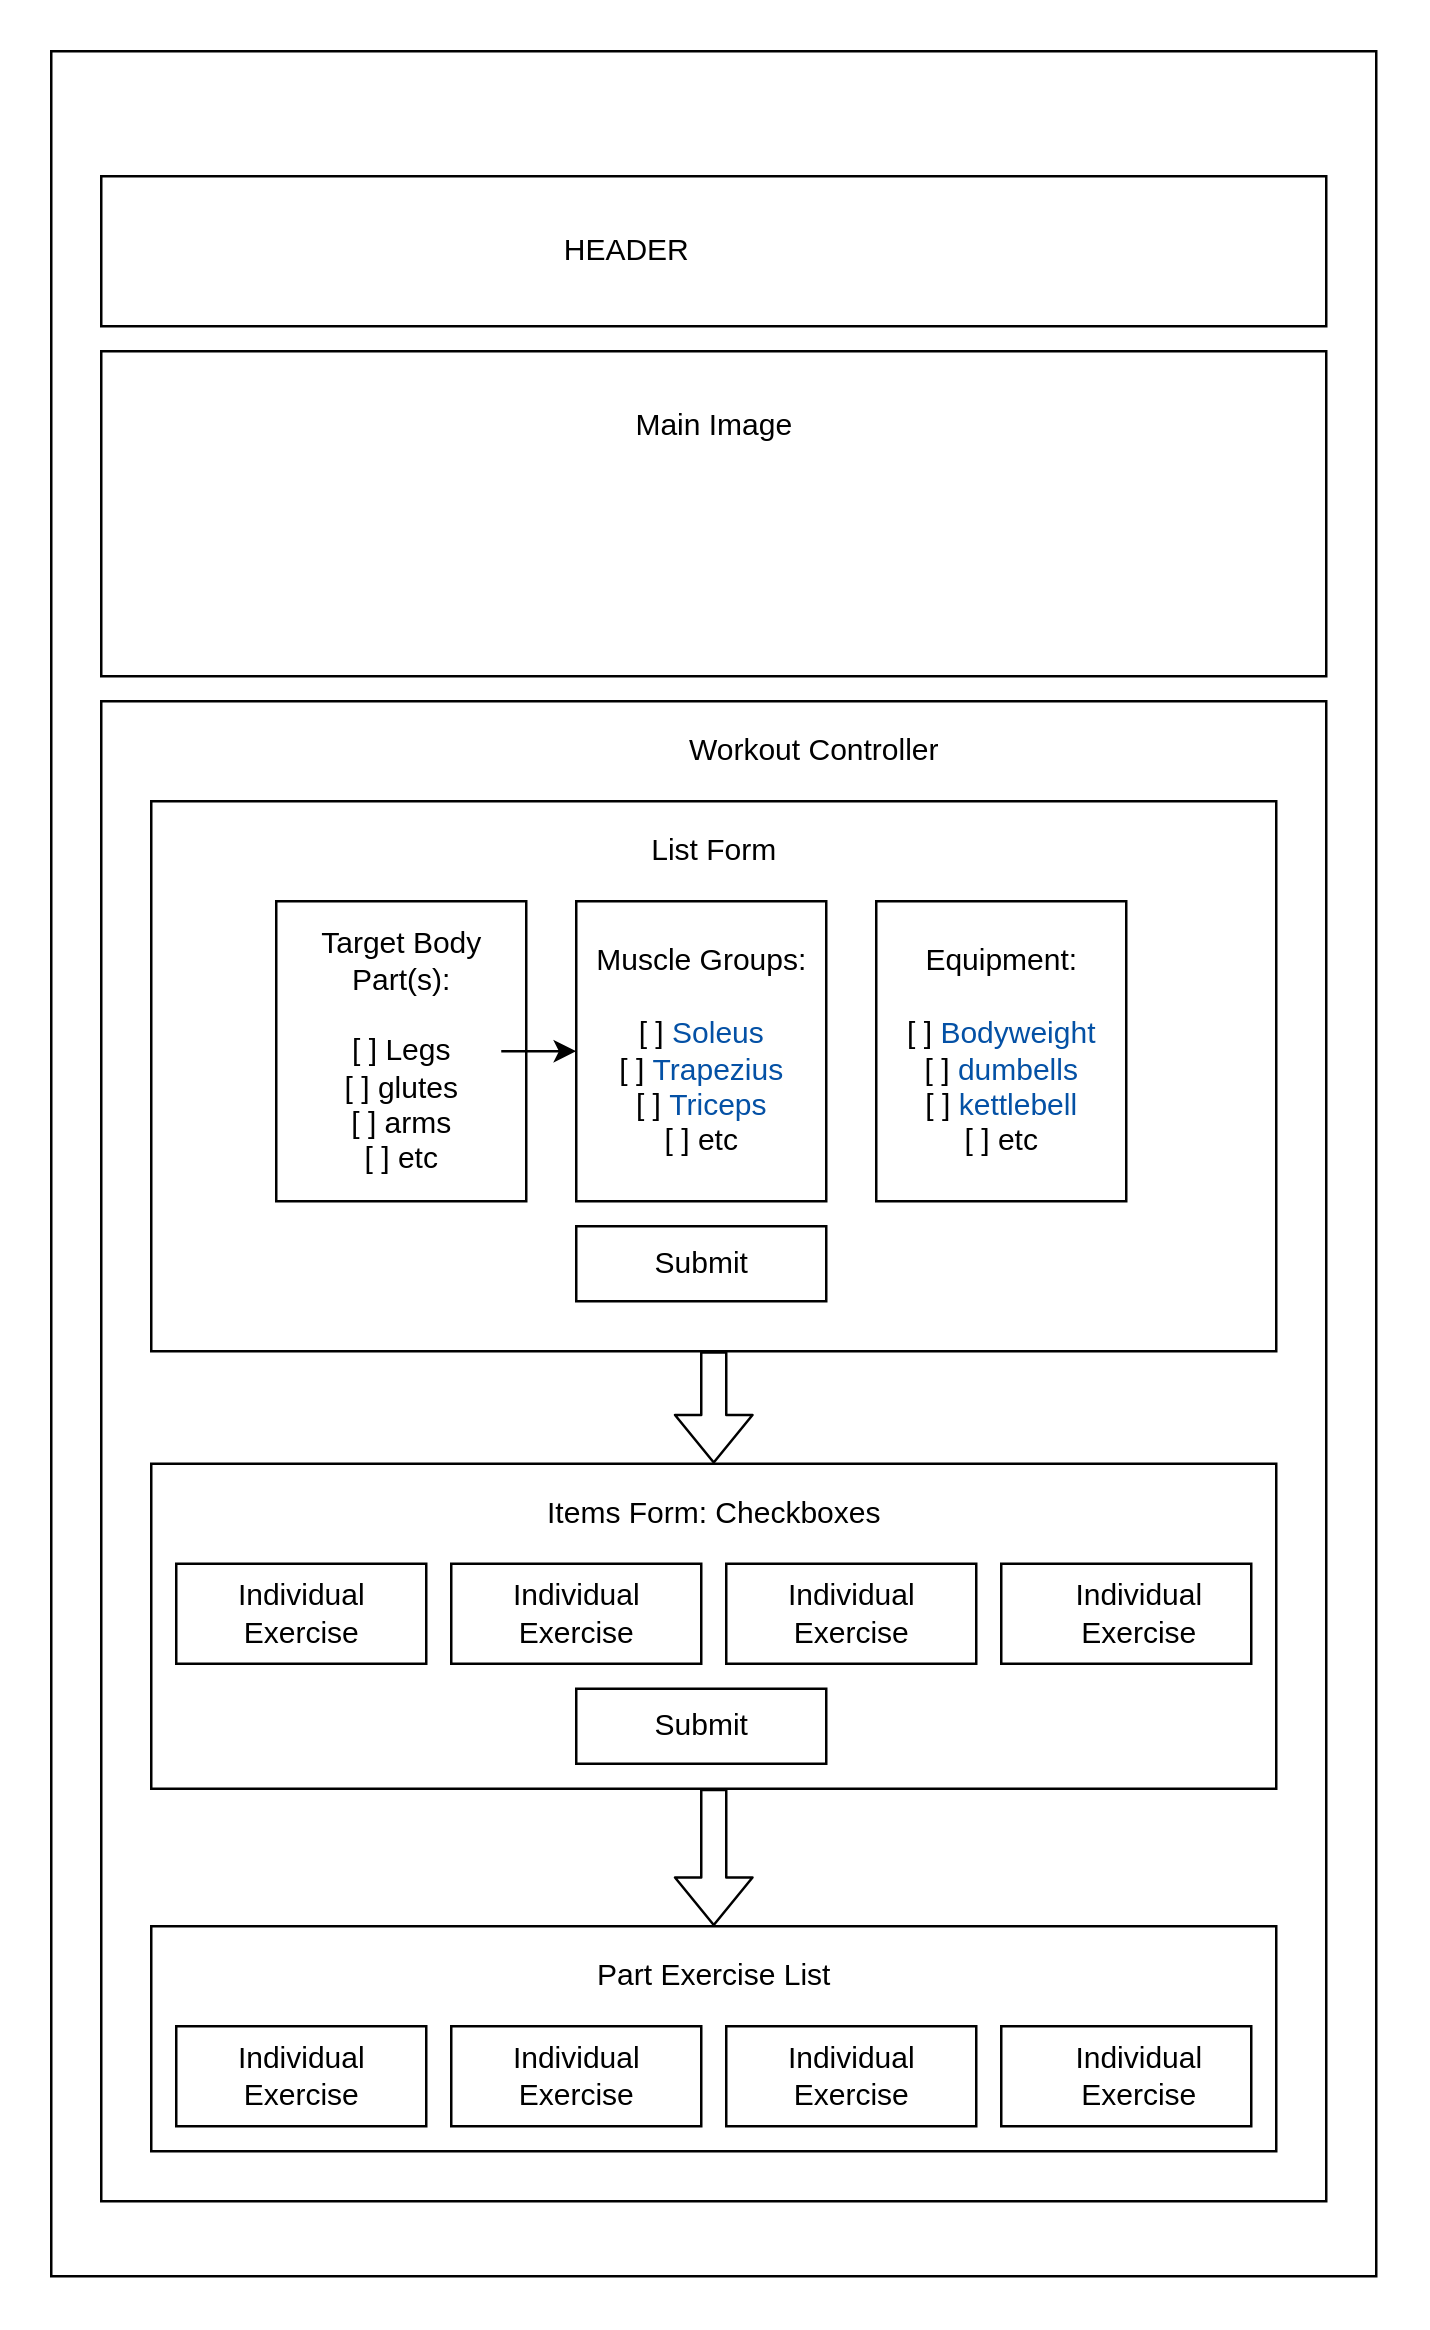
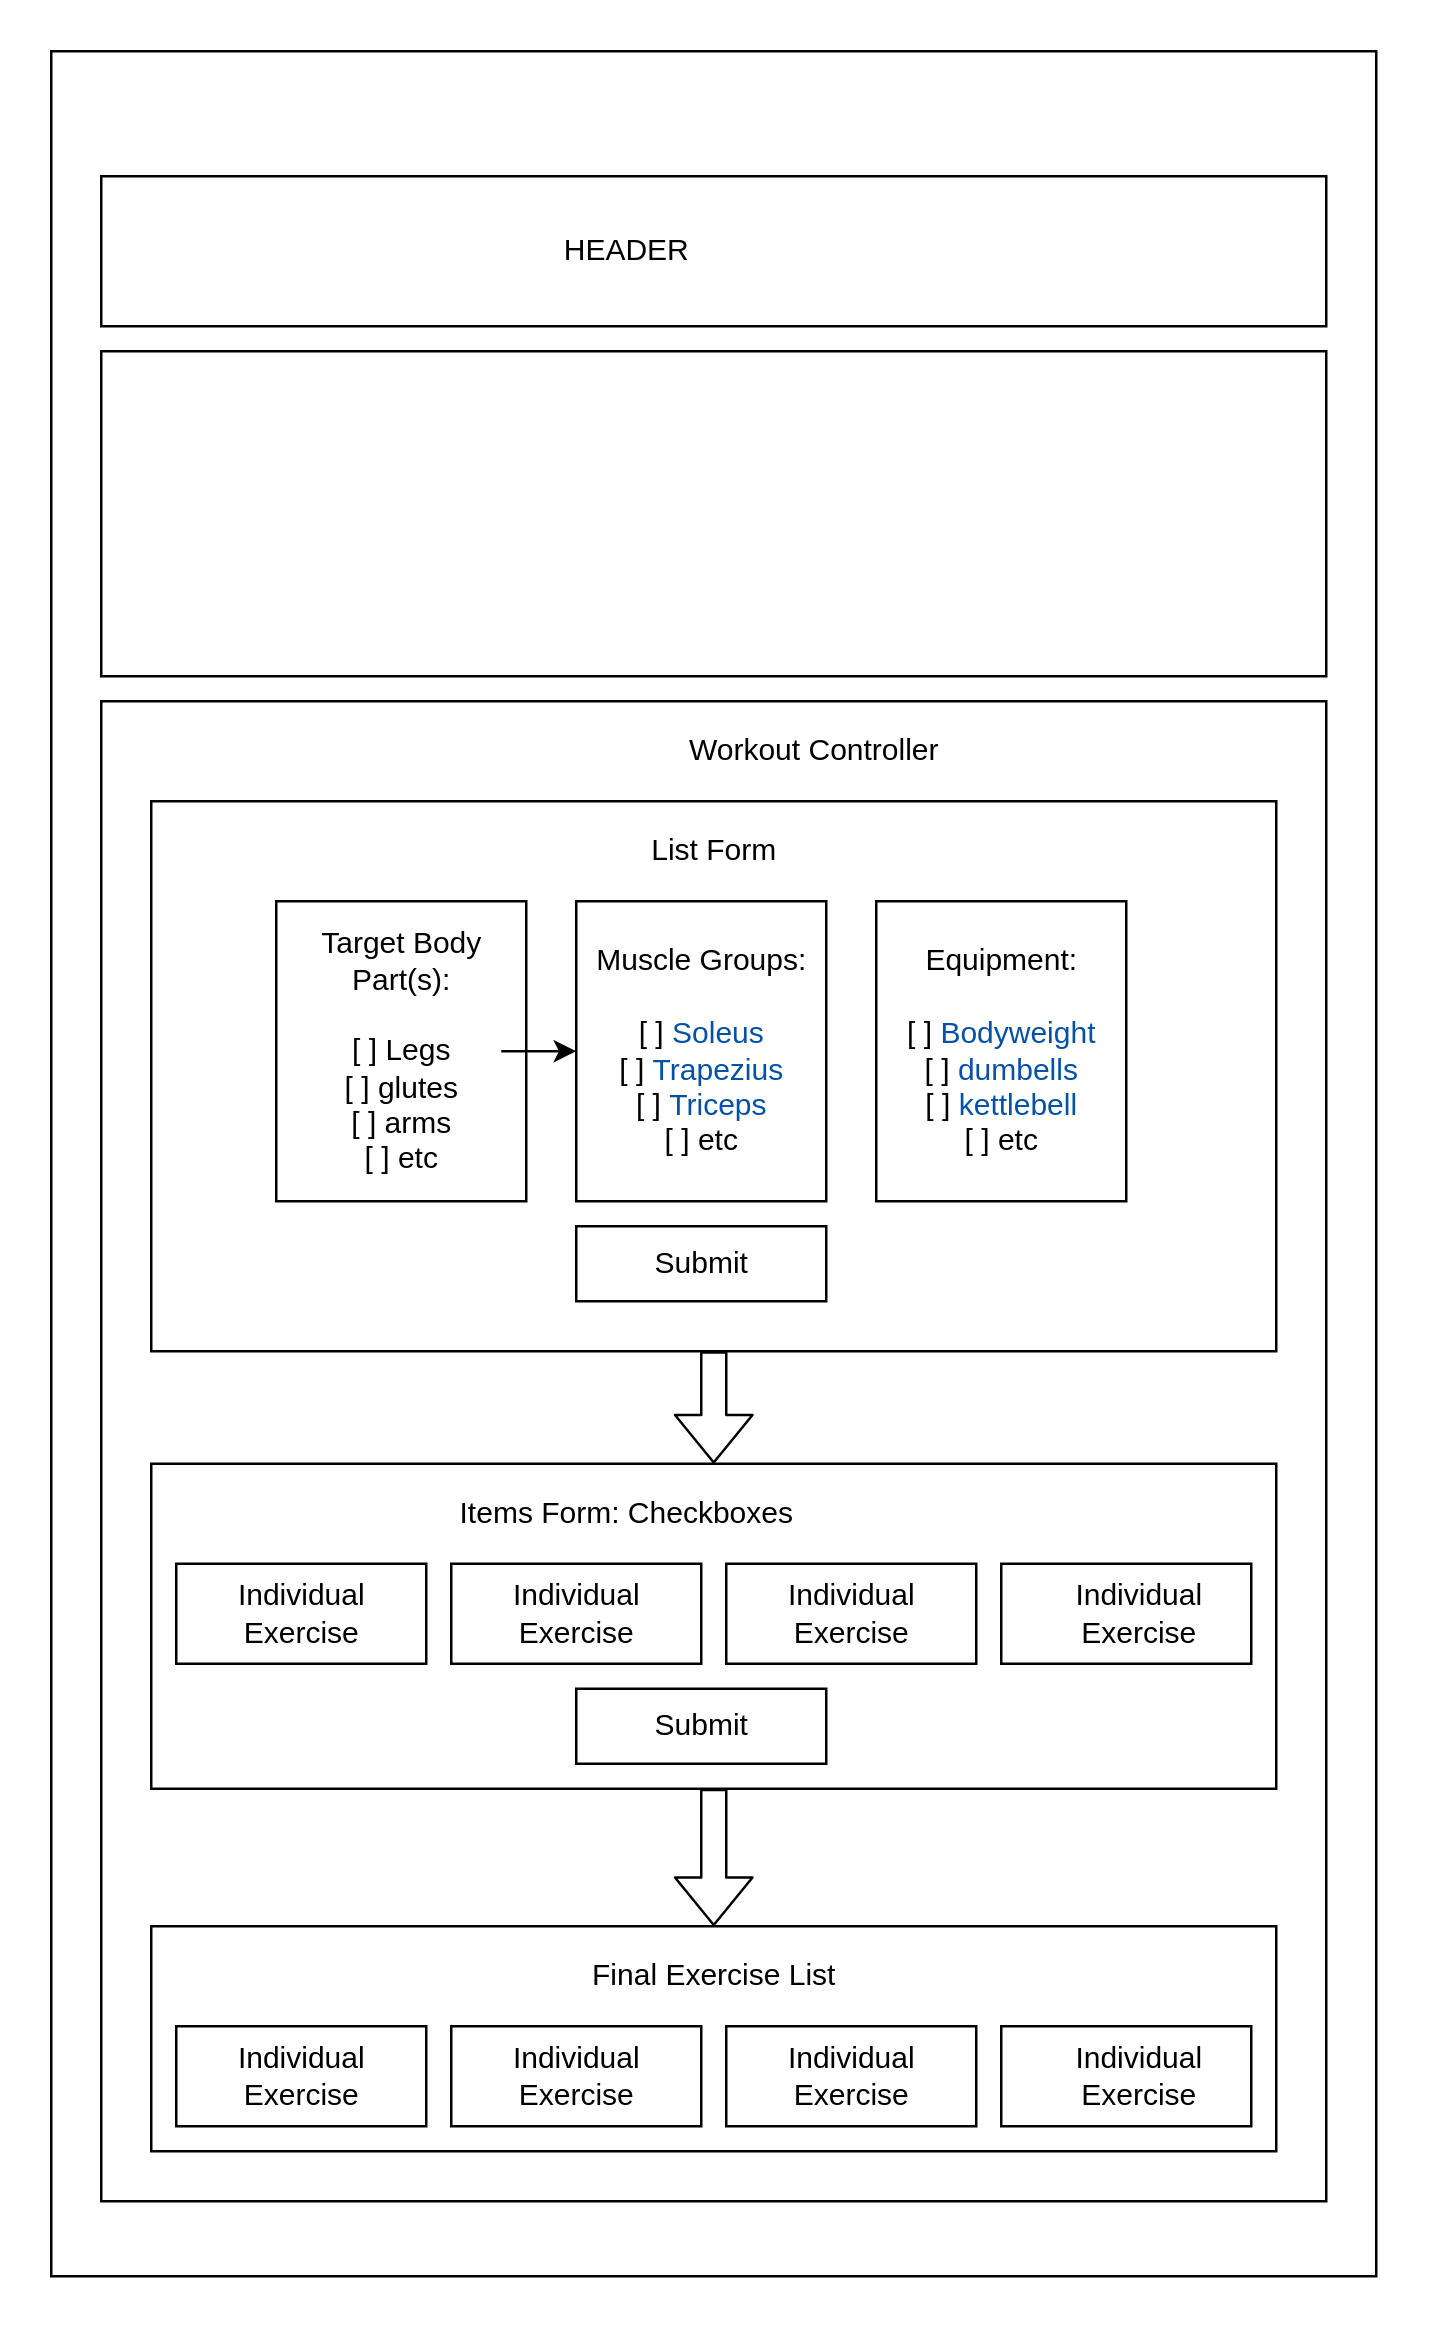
  <mxCell id="0" />
  <mxCell id="1" parent="0" />
  <mxCell id="2" value="" style="whiteSpace=wrap;html=1;" vertex="1" parent="1"><mxGeometry x="20" y="20" width="530" height="890" as="geometry" /></mxCell>
  <mxCell id="3" value="" style="whiteSpace=wrap;html=1;" vertex="1" parent="1"><mxGeometry x="40" y="70" width="490" height="60" as="geometry" /></mxCell>
  <mxCell id="4" value="HEADER" style="text;html=1;resizable=0;autosize=1;align=center;verticalAlign=middle;points=[];fillColor=none;strokeColor=none;rounded=0;" vertex="1" parent="1"><mxGeometry x="215" y="90" width="70" height="20" as="geometry" /></mxCell>
  <mxCell id="5" value="" style="whiteSpace=wrap;html=1;" vertex="1" parent="1"><mxGeometry x="40" y="280" width="490" height="600" as="geometry" /></mxCell>
  <mxCell id="6" value="" style="whiteSpace=wrap;html=1;" vertex="1" parent="1"><mxGeometry x="40" y="140" width="490" height="130" as="geometry" /></mxCell>
- <mxCell id="7" value="Main Image" style="text;html=1;resizable=0;autosize=1;align=center;verticalAlign=middle;points=[];fillColor=none;strokeColor=none;rounded=0;" vertex="1" parent="1"><mxGeometry x="245" y="160" width="80" height="20" as="geometry" /></mxCell>
  <mxCell id="8" value="Workout Controller" style="text;html=1;resizable=0;autosize=1;align=center;verticalAlign=middle;points=[];fillColor=none;strokeColor=none;rounded=0;" vertex="1" parent="1"><mxGeometry x="265" y="290" width="120" height="20" as="geometry" /></mxCell>
  <mxCell id="9" value="" style="edgeStyle=none;shape=flexArrow;html=1;entryX=0.5;entryY=0;entryDx=0;entryDy=0;" edge="1" parent="1" source="10" target="13"><mxGeometry relative="1" as="geometry"><mxPoint x="-205" y="430" as="targetPoint" /></mxGeometry></mxCell>
  <mxCell id="10" value="" style="whiteSpace=wrap;html=1;" vertex="1" parent="1"><mxGeometry x="60" y="320" width="450" height="220" as="geometry" /></mxCell>
  <mxCell id="11" value="List Form" style="text;html=1;resizable=0;autosize=1;align=center;verticalAlign=middle;points=[];fillColor=none;strokeColor=none;rounded=0;" vertex="1" parent="1"><mxGeometry x="240" y="330" width="90" height="20" as="geometry" /></mxCell>
  <mxCell id="12" value="" style="edgeStyle=none;shape=flexArrow;html=1;entryX=0.5;entryY=0;entryDx=0;entryDy=0;" edge="1" parent="1" source="13" target="15"><mxGeometry relative="1" as="geometry" /></mxCell>
  <mxCell id="13" value="" style="whiteSpace=wrap;html=1;" vertex="1" parent="1"><mxGeometry x="60" y="585" width="450" height="130" as="geometry" /></mxCell>
- <mxCell id="14" value="Items Form: Checkboxes" style="text;html=1;resizable=0;autosize=1;align=center;verticalAlign=middle;points=[];fillColor=none;strokeColor=none;rounded=0;" vertex="1" parent="1"><mxGeometry x="210" y="595" width="150" height="20" as="geometry" /></mxCell>
+ <mxCell id="14" value="Items Form: Checkboxes" style="text;html=1;resizable=0;autosize=1;align=center;verticalAlign=middle;points=[];fillColor=none;strokeColor=none;rounded=0;" vertex="1" parent="1"><mxGeometry x="175" y="595" width="150" height="20" as="geometry" /></mxCell>
  <mxCell id="15" value="" style="whiteSpace=wrap;html=1;" vertex="1" parent="1"><mxGeometry x="60" y="770" width="450" height="90" as="geometry" /></mxCell>
- <mxCell id="16" value="Part Exercise List" style="text;html=1;resizable=0;autosize=1;align=center;verticalAlign=middle;points=[];fillColor=none;strokeColor=none;rounded=0;" vertex="1" parent="1"><mxGeometry x="230" y="780" width="110" height="20" as="geometry" /></mxCell>
+ <mxCell id="16" value="Final Exercise List" style="text;html=1;resizable=0;autosize=1;align=center;verticalAlign=middle;points=[];fillColor=none;strokeColor=none;rounded=0;" vertex="1" parent="1"><mxGeometry x="230" y="780" width="110" height="20" as="geometry" /></mxCell>
  <mxCell id="17" value="" style="whiteSpace=wrap;html=1;" vertex="1" parent="1"><mxGeometry x="70" y="625" width="100" height="40" as="geometry" /></mxCell>
  <mxCell id="18" value="Individual &lt;br&gt;Exercise" style="text;html=1;resizable=0;autosize=1;align=center;verticalAlign=middle;points=[];fillColor=none;strokeColor=none;rounded=0;" vertex="1" parent="1"><mxGeometry x="85" y="630" width="70" height="30" as="geometry" /></mxCell>
  <mxCell id="19" value="" style="whiteSpace=wrap;html=1;" vertex="1" parent="1"><mxGeometry x="180" y="625" width="100" height="40" as="geometry" /></mxCell>
  <mxCell id="20" value="" style="whiteSpace=wrap;html=1;" vertex="1" parent="1"><mxGeometry x="290" y="625" width="100" height="40" as="geometry" /></mxCell>
  <mxCell id="21" value="" style="whiteSpace=wrap;html=1;" vertex="1" parent="1"><mxGeometry x="400" y="625" width="100" height="40" as="geometry" /></mxCell>
  <mxCell id="22" value="Individual &lt;br&gt;Exercise" style="text;html=1;resizable=0;autosize=1;align=center;verticalAlign=middle;points=[];fillColor=none;strokeColor=none;rounded=0;" vertex="1" parent="1"><mxGeometry x="195" y="630" width="70" height="30" as="geometry" /></mxCell>
  <mxCell id="23" value="Individual &lt;br&gt;Exercise" style="text;html=1;resizable=0;autosize=1;align=center;verticalAlign=middle;points=[];fillColor=none;strokeColor=none;rounded=0;" vertex="1" parent="1"><mxGeometry x="305" y="630" width="70" height="30" as="geometry" /></mxCell>
  <mxCell id="24" value="Individual &lt;br&gt;Exercise" style="text;html=1;resizable=0;autosize=1;align=center;verticalAlign=middle;points=[];fillColor=none;strokeColor=none;rounded=0;" vertex="1" parent="1"><mxGeometry x="420" y="630" width="70" height="30" as="geometry" /></mxCell>
  <mxCell id="25" value="" style="whiteSpace=wrap;html=1;" vertex="1" parent="1"><mxGeometry x="70" y="810" width="100" height="40" as="geometry" /></mxCell>
  <mxCell id="26" value="Individual &lt;br&gt;Exercise" style="text;html=1;resizable=0;autosize=1;align=center;verticalAlign=middle;points=[];fillColor=none;strokeColor=none;rounded=0;" vertex="1" parent="1"><mxGeometry x="85" y="815" width="70" height="30" as="geometry" /></mxCell>
  <mxCell id="27" value="" style="whiteSpace=wrap;html=1;" vertex="1" parent="1"><mxGeometry x="180" y="810" width="100" height="40" as="geometry" /></mxCell>
  <mxCell id="28" value="" style="whiteSpace=wrap;html=1;" vertex="1" parent="1"><mxGeometry x="290" y="810" width="100" height="40" as="geometry" /></mxCell>
  <mxCell id="29" value="" style="whiteSpace=wrap;html=1;" vertex="1" parent="1"><mxGeometry x="400" y="810" width="100" height="40" as="geometry" /></mxCell>
  <mxCell id="30" value="Individual &lt;br&gt;Exercise" style="text;html=1;resizable=0;autosize=1;align=center;verticalAlign=middle;points=[];fillColor=none;strokeColor=none;rounded=0;" vertex="1" parent="1"><mxGeometry x="195" y="815" width="70" height="30" as="geometry" /></mxCell>
  <mxCell id="31" value="Individual &lt;br&gt;Exercise" style="text;html=1;resizable=0;autosize=1;align=center;verticalAlign=middle;points=[];fillColor=none;strokeColor=none;rounded=0;" vertex="1" parent="1"><mxGeometry x="305" y="815" width="70" height="30" as="geometry" /></mxCell>
  <mxCell id="32" value="Individual &lt;br&gt;Exercise" style="text;html=1;resizable=0;autosize=1;align=center;verticalAlign=middle;points=[];fillColor=none;strokeColor=none;rounded=0;" vertex="1" parent="1"><mxGeometry x="420" y="815" width="70" height="30" as="geometry" /></mxCell>
  <mxCell id="33" value="" style="whiteSpace=wrap;html=1;" vertex="1" parent="1"><mxGeometry x="230" y="675" width="100" height="30" as="geometry" /></mxCell>
  <mxCell id="34" value="Submit" style="text;html=1;resizable=0;autosize=1;align=center;verticalAlign=middle;points=[];fillColor=none;strokeColor=none;rounded=0;" vertex="1" parent="1"><mxGeometry x="255" y="680" width="50" height="20" as="geometry" /></mxCell>
  <mxCell id="35" value="" style="whiteSpace=wrap;html=1;" vertex="1" parent="1"><mxGeometry x="110" y="360" width="100" height="120" as="geometry" /></mxCell>
  <mxCell id="36" value="" style="edgeStyle=none;html=1;" edge="1" parent="1" source="37" target="41"><mxGeometry relative="1" as="geometry" /></mxCell>
  <mxCell id="37" value="Target Body &lt;br&gt;Part(s):&lt;br&gt;&lt;br&gt;[ ] Legs&lt;br&gt;[ ] glutes&lt;br&gt;[ ] arms&lt;br&gt;[ ] etc" style="text;html=1;resizable=0;autosize=1;align=center;verticalAlign=middle;points=[];fillColor=none;strokeColor=none;rounded=0;" vertex="1" parent="1"><mxGeometry x="120" y="370" width="80" height="100" as="geometry" /></mxCell>
  <mxCell id="38" value="" style="whiteSpace=wrap;html=1;" vertex="1" parent="1"><mxGeometry x="230" y="490" width="100" height="30" as="geometry" /></mxCell>
  <mxCell id="39" value="Submit" style="text;html=1;resizable=0;autosize=1;align=center;verticalAlign=middle;points=[];fillColor=none;strokeColor=none;rounded=0;" vertex="1" parent="1"><mxGeometry x="255" y="495" width="50" height="20" as="geometry" /></mxCell>
  <mxCell id="40" value="" style="whiteSpace=wrap;html=1;" vertex="1" parent="1"><mxGeometry x="230" y="360" width="100" height="120" as="geometry" /></mxCell>
  <mxCell id="41" value="Muscle Groups:&lt;br&gt;&lt;br&gt;[ ]&amp;nbsp;&lt;span style=&quot;color: rgb(4 , 81 , 165) ; background-color: rgb(255 , 255 , 254)&quot;&gt;Soleus&lt;/span&gt;&lt;br&gt;[ ]&amp;nbsp;&lt;span style=&quot;color: rgb(4 , 81 , 165) ; background-color: rgb(255 , 255 , 254)&quot;&gt;Trapezius&lt;/span&gt;&lt;br&gt;[ ]&amp;nbsp;&lt;span style=&quot;color: rgb(4 , 81 , 165) ; background-color: rgb(255 , 255 , 254)&quot;&gt;Triceps&lt;/span&gt;&lt;br&gt;[ ] etc" style="text;html=1;resizable=0;autosize=1;align=center;verticalAlign=middle;points=[];fillColor=none;strokeColor=none;rounded=0;" vertex="1" parent="1"><mxGeometry x="230" y="375" width="100" height="90" as="geometry" /></mxCell>
  <mxCell id="42" value="" style="whiteSpace=wrap;html=1;" vertex="1" parent="1"><mxGeometry x="350" y="360" width="100" height="120" as="geometry" /></mxCell>
  <mxCell id="43" value="Equipment:&lt;br&gt;&lt;br&gt;[ ] &lt;font color=&quot;#0451a5&quot;&gt;&lt;span style=&quot;background-color: rgb(255 , 255 , 254)&quot;&gt;Bodyweight&lt;br&gt;&lt;/span&gt;&lt;/font&gt;[ ]&amp;nbsp;&lt;span style=&quot;color: rgb(4 , 81 , 165) ; background-color: rgb(255 , 255 , 254)&quot;&gt;dumbells&lt;/span&gt;&lt;br&gt;[ ]&amp;nbsp;&lt;span style=&quot;color: rgb(4 , 81 , 165) ; background-color: rgb(255 , 255 , 254)&quot;&gt;kettlebell&lt;/span&gt;&lt;br&gt;[ ] etc" style="text;html=1;resizable=0;autosize=1;align=center;verticalAlign=middle;points=[];fillColor=none;strokeColor=none;rounded=0;" vertex="1" parent="1"><mxGeometry x="355" y="375" width="90" height="90" as="geometry" /></mxCell>
